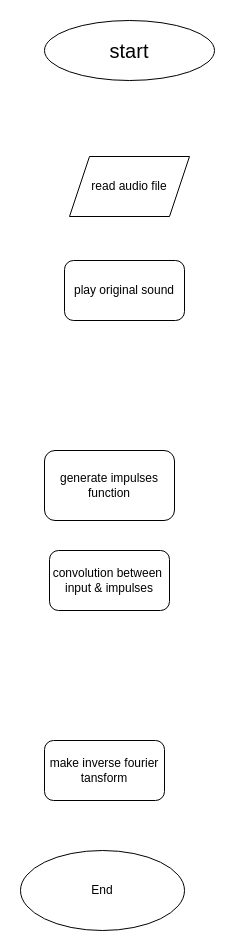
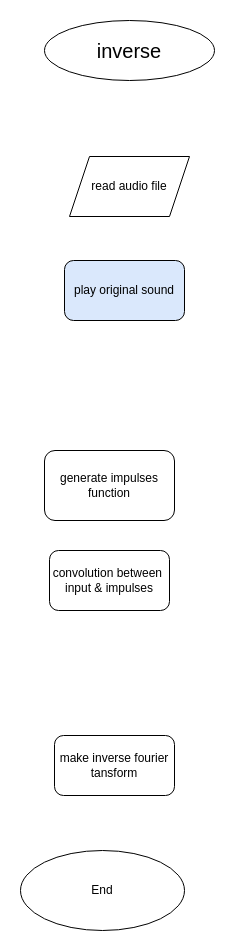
  <mxCell id="0" />
  <mxCell id="1" parent="0" />
- <mxCell id="2" value="&lt;font style=&quot;font-size: 20px&quot;&gt;start&lt;/font&gt;" style="ellipse;whiteSpace=wrap;html=1;" parent="1" vertex="1"><mxGeometry x="44" y="20" width="170" height="60" as="geometry" /></mxCell>
+ <mxCell id="2" value="&lt;font style=&quot;font-size: 20px&quot;&gt;inverse&lt;/font&gt;" style="ellipse;whiteSpace=wrap;html=1;" parent="1" vertex="1"><mxGeometry x="44" y="20" width="170" height="60" as="geometry" /></mxCell>
  <mxCell id="3" value="read audio file" style="shape=parallelogram;perimeter=parallelogramPerimeter;whiteSpace=wrap;html=1;fixedSize=1;" vertex="1" parent="1"><mxGeometry x="69" y="156" width="120" height="60" as="geometry" /></mxCell>
- <mxCell id="4" value="play original sound" style="rounded=1;whiteSpace=wrap;html=1;" vertex="1" parent="1"><mxGeometry x="64" y="260" width="120" height="60" as="geometry" /></mxCell>
+ <mxCell id="4" value="play original sound" style="rounded=1;whiteSpace=wrap;html=1;fillColor=#dae8fc;" vertex="1" parent="1"><mxGeometry x="64" y="260" width="120" height="60" as="geometry" /></mxCell>
  <mxCell id="5" value="generate impulses function" style="rounded=1;whiteSpace=wrap;html=1;" vertex="1" parent="1"><mxGeometry x="44" y="450" width="130" height="70" as="geometry" /></mxCell>
  <mxCell id="6" value="convolution between&amp;nbsp;&lt;br&gt;input &amp;amp; impulses" style="rounded=1;whiteSpace=wrap;html=1;" vertex="1" parent="1"><mxGeometry x="49" y="550" width="120" height="60" as="geometry" /></mxCell>
- <mxCell id="7" value="make inverse fourier tansform" style="rounded=1;whiteSpace=wrap;html=1;" vertex="1" parent="1"><mxGeometry x="44" y="740" width="120" height="60" as="geometry" /></mxCell>
+ <mxCell id="7" value="make inverse fourier tansform" style="rounded=1;whiteSpace=wrap;html=1;" vertex="1" parent="1"><mxGeometry x="54" y="735" width="120" height="60" as="geometry" /></mxCell>
  <mxCell id="8" value="End" style="ellipse;whiteSpace=wrap;html=1;" vertex="1" parent="1"><mxGeometry x="20" y="850" width="164" height="80" as="geometry" /></mxCell>
